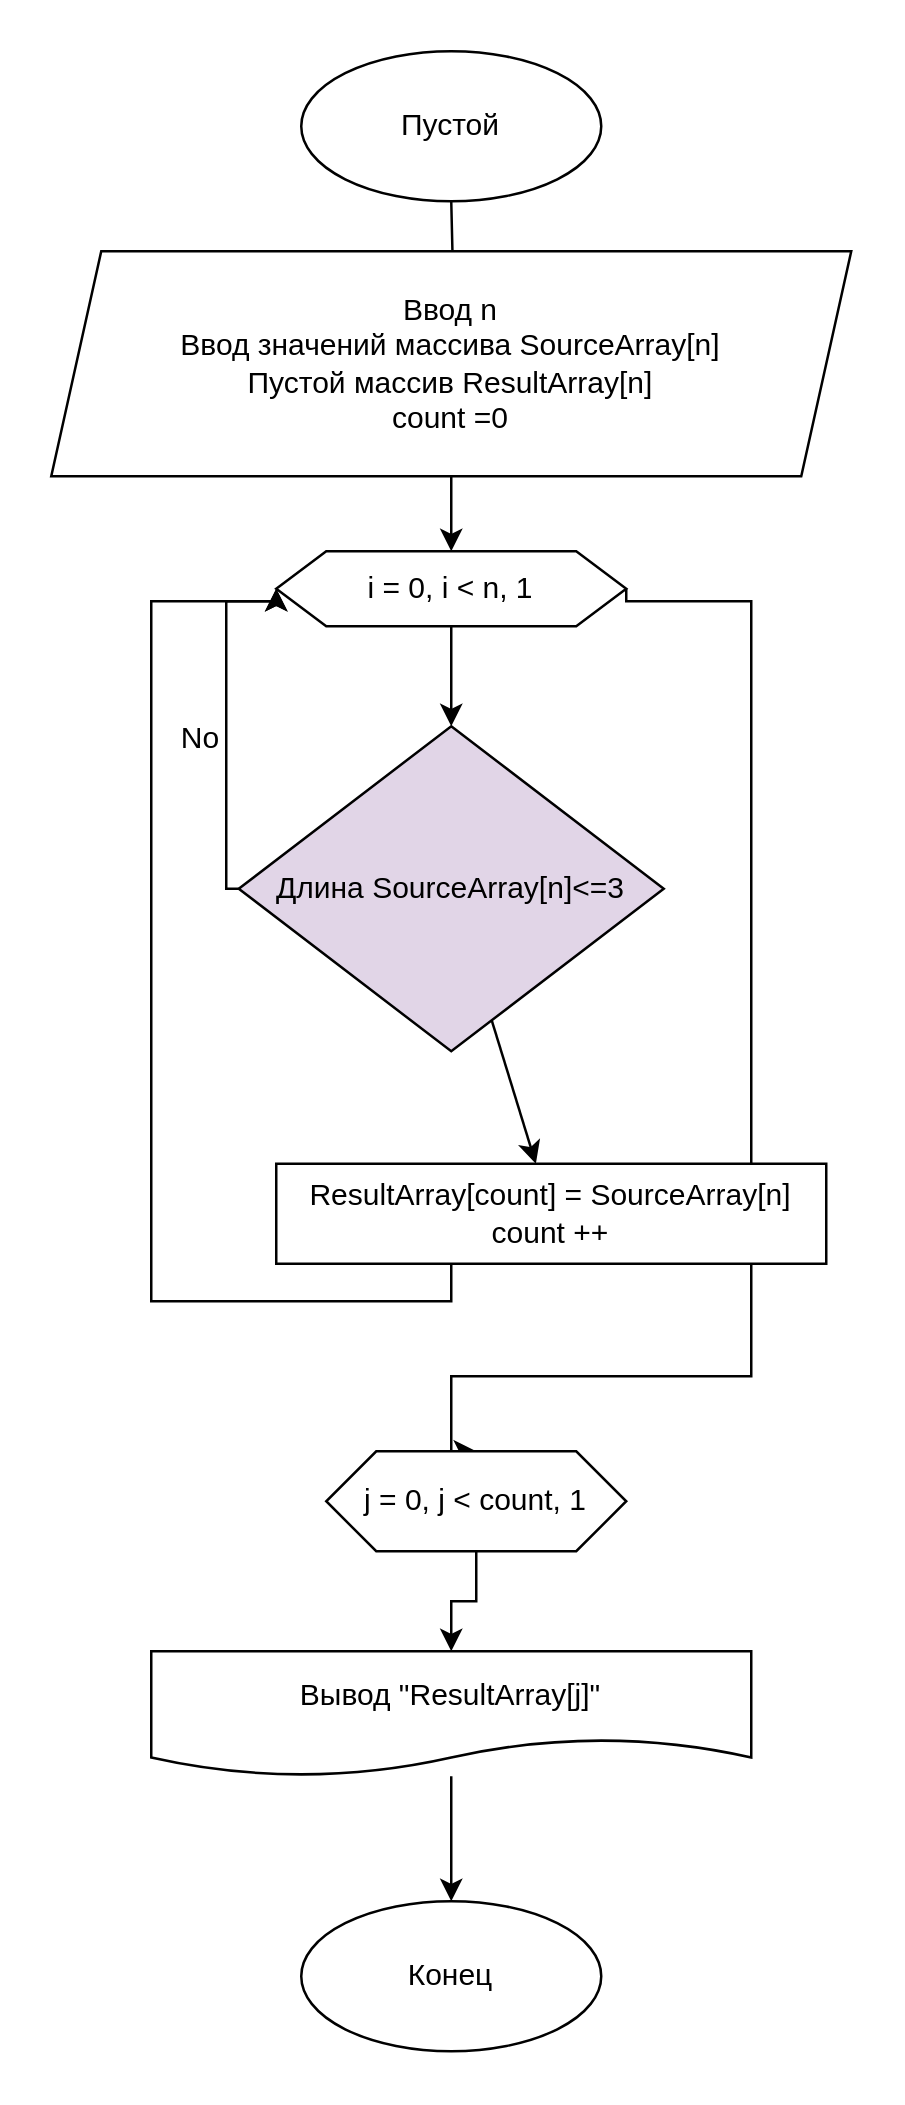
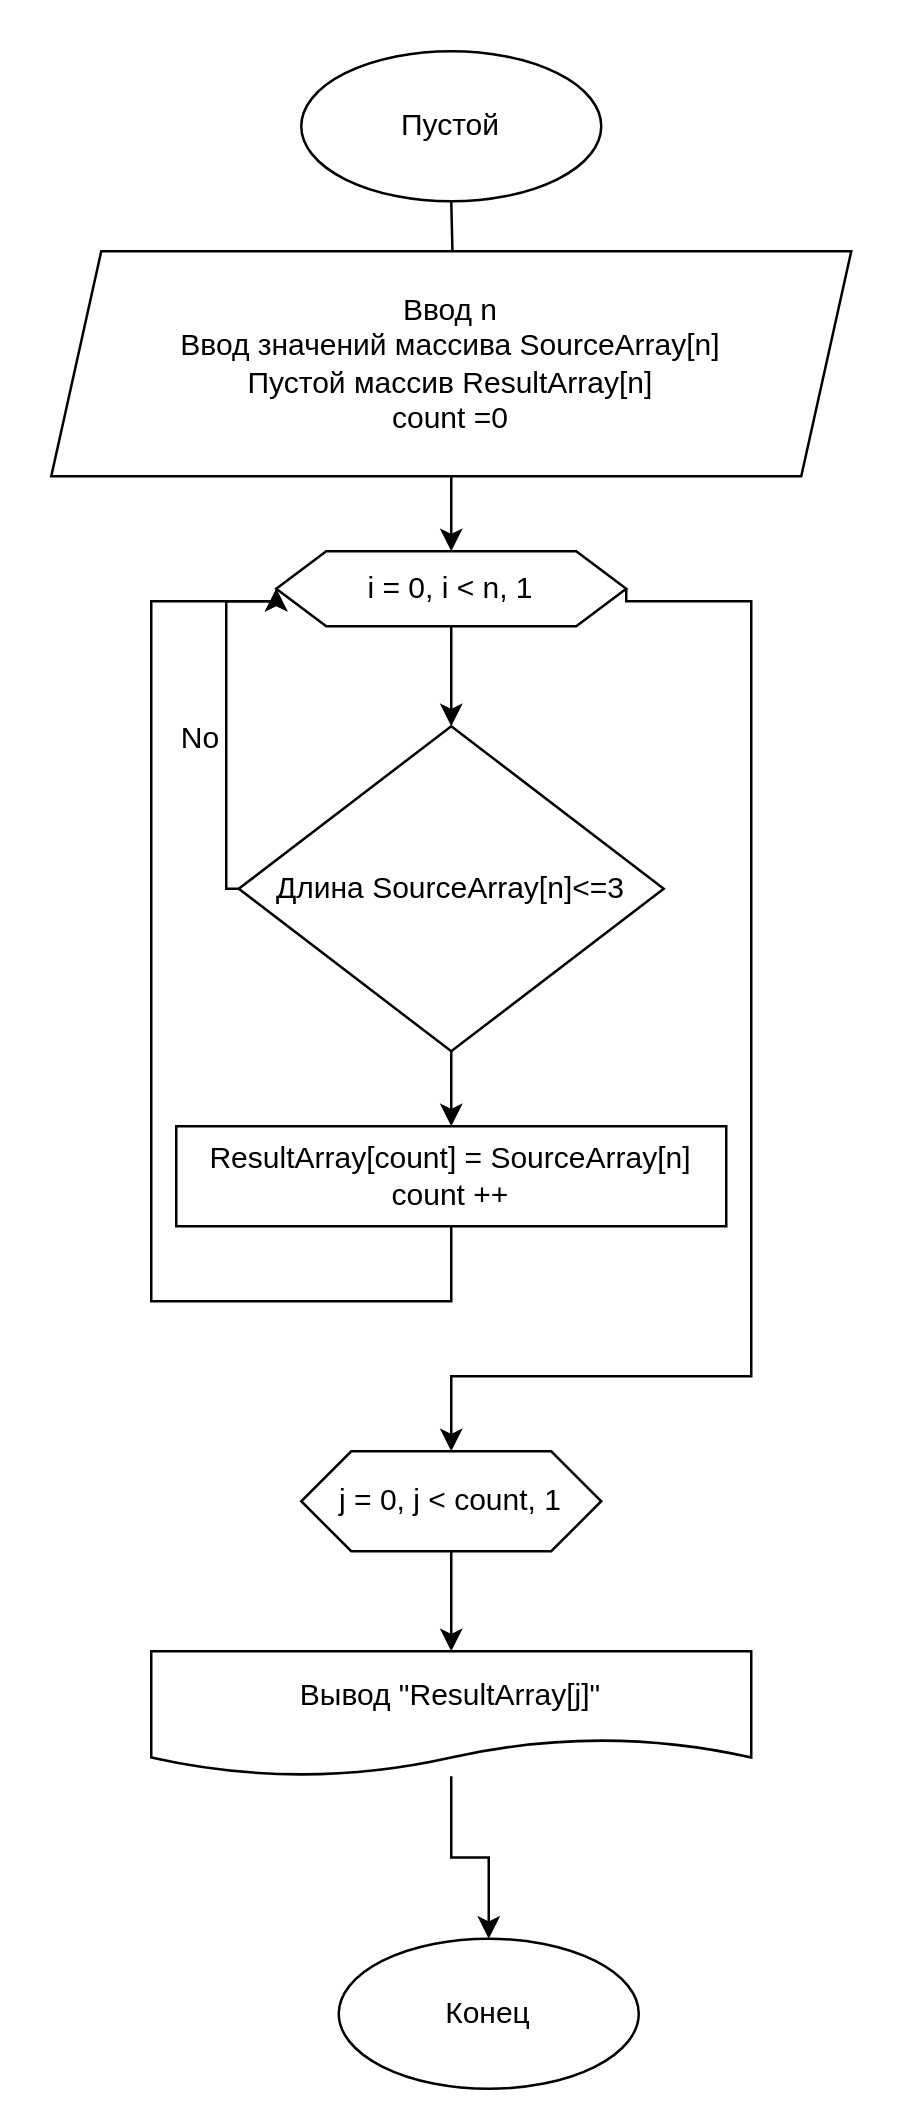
  <mxCell id="0" />
  <mxCell id="1" parent="0" />
  <mxCell id="2" value="" style="edgeStyle=orthogonalEdgeStyle;rounded=0;orthogonalLoop=1;jettySize=auto;html=1;" parent="1" target="5" edge="1"><mxGeometry relative="1" as="geometry"><mxPoint x="180" y="80" as="sourcePoint" /></mxGeometry></mxCell>
  <mxCell id="3" value="Пустой" style="ellipse;whiteSpace=wrap;html=1;" parent="1" vertex="1"><mxGeometry x="120" y="20" width="120" height="60" as="geometry" /></mxCell>
  <mxCell id="4" value="" style="edgeStyle=orthogonalEdgeStyle;rounded=0;orthogonalLoop=1;jettySize=auto;html=1;" parent="1" source="5" target="8" edge="1"><mxGeometry relative="1" as="geometry" /></mxCell>
  <mxCell id="5" value="Ввод n&lt;br&gt;Ввод значений массива SourceАrray[n]&lt;br&gt;Пустой массив ResultArray[n]&lt;br&gt;count =0" style="shape=parallelogram;perimeter=parallelogramPerimeter;whiteSpace=wrap;html=1;fixedSize=1;" parent="1" vertex="1"><mxGeometry x="20" y="100" width="320" height="90" as="geometry" /></mxCell>
  <mxCell id="6" value="" style="edgeStyle=none;html=1;" edge="1" parent="1" source="8" target="16"><mxGeometry relative="1" as="geometry" /></mxCell>
  <mxCell id="7" style="edgeStyle=orthogonalEdgeStyle;rounded=0;html=1;exitX=1;exitY=0.5;exitDx=0;exitDy=0;entryX=0.5;entryY=0;entryDx=0;entryDy=0;" edge="1" parent="1" source="8" target="19"><mxGeometry relative="1" as="geometry"><mxPoint x="180" y="610" as="targetPoint" /><Array as="points"><mxPoint x="300" y="240" /><mxPoint x="300" y="550" /><mxPoint x="180" y="550" /></Array></mxGeometry></mxCell>
  <mxCell id="8" value="i = 0, i &amp;lt; n, 1" style="shape=hexagon;perimeter=hexagonPerimeter2;whiteSpace=wrap;html=1;fixedSize=1;" parent="1" vertex="1"><mxGeometry x="110" y="220" width="140" height="30" as="geometry" /></mxCell>
  <mxCell id="9" style="edgeStyle=orthogonalEdgeStyle;rounded=0;html=1;entryX=0;entryY=0.5;entryDx=0;entryDy=0;" edge="1" parent="1" source="10" target="8"><mxGeometry relative="1" as="geometry"><Array as="points"><mxPoint x="180" y="520" /><mxPoint x="60" y="520" /><mxPoint x="60" y="240" /></Array></mxGeometry></mxCell>
- <mxCell id="10" value="ResultArray[count] = SourceArray[n]&lt;br&gt;count ++" style="rounded=0;whiteSpace=wrap;html=1;" parent="1" vertex="1"><mxGeometry x="110" y="465" width="220" height="40" as="geometry" /></mxCell>
+ <mxCell id="10" value="ResultArray[count] = SourceArray[n]&lt;br&gt;count ++" style="rounded=0;whiteSpace=wrap;html=1;" parent="1" vertex="1"><mxGeometry x="70" y="450" width="220" height="40" as="geometry" /></mxCell>
  <mxCell id="11" value="" style="edgeStyle=orthogonalEdgeStyle;rounded=0;orthogonalLoop=1;jettySize=auto;html=1;" parent="1" source="12" target="13" edge="1"><mxGeometry relative="1" as="geometry" /></mxCell>
  <mxCell id="12" value="Вывод &quot;ResultArray[j]&quot;" style="shape=document;whiteSpace=wrap;html=1;boundedLbl=1;" parent="1" vertex="1"><mxGeometry x="60" y="660" width="240" height="50" as="geometry" /></mxCell>
- <mxCell id="13" value="Конец" style="ellipse;whiteSpace=wrap;html=1;" parent="1" vertex="1"><mxGeometry x="120" y="760" width="120" height="60" as="geometry" /></mxCell>
+ <mxCell id="13" value="Конец" style="ellipse;whiteSpace=wrap;html=1;" parent="1" vertex="1"><mxGeometry x="135" y="775" width="120" height="60" as="geometry" /></mxCell>
  <mxCell id="14" value="" style="edgeStyle=none;html=1;" edge="1" parent="1" source="16" target="10"><mxGeometry relative="1" as="geometry" /></mxCell>
  <mxCell id="15" style="edgeStyle=orthogonalEdgeStyle;html=1;entryX=0;entryY=0.5;entryDx=0;entryDy=0;rounded=0;exitX=0;exitY=0.5;exitDx=0;exitDy=0;" edge="1" parent="1" source="16" target="8"><mxGeometry relative="1" as="geometry"><Array as="points"><mxPoint x="90" y="355" /><mxPoint x="90" y="240" /></Array></mxGeometry></mxCell>
- <mxCell id="16" value="Длина SourceArray[n]&amp;lt;=3" style="rhombus;whiteSpace=wrap;html=1;fillColor=#e1d5e7;" vertex="1" parent="1"><mxGeometry x="95" y="290" width="170" height="130" as="geometry" /></mxCell>
+ <mxCell id="16" value="Длина SourceArray[n]&amp;lt;=3" style="rhombus;whiteSpace=wrap;html=1;" vertex="1" parent="1"><mxGeometry x="95" y="290" width="170" height="130" as="geometry" /></mxCell>
  <mxCell id="17" value="No" style="text;html=1;strokeColor=none;fillColor=none;align=center;verticalAlign=middle;whiteSpace=wrap;rounded=0;" vertex="1" parent="1"><mxGeometry x="50" y="280" width="60" height="30" as="geometry" /></mxCell>
  <mxCell id="18" style="edgeStyle=orthogonalEdgeStyle;rounded=0;html=1;" edge="1" parent="1" source="19" target="12"><mxGeometry relative="1" as="geometry" /></mxCell>
- <mxCell id="19" value="&lt;span&gt;j = 0, j &amp;lt; count, 1&lt;/span&gt;" style="shape=hexagon;perimeter=hexagonPerimeter2;whiteSpace=wrap;html=1;fixedSize=1;" vertex="1" parent="1"><mxGeometry x="130" y="580" width="120" height="40" as="geometry" /></mxCell>
+ <mxCell id="19" value="&lt;span&gt;j = 0, j &amp;lt; count, 1&lt;/span&gt;" style="shape=hexagon;perimeter=hexagonPerimeter2;whiteSpace=wrap;html=1;fixedSize=1;" vertex="1" parent="1"><mxGeometry x="120" y="580" width="120" height="40" as="geometry" /></mxCell>
